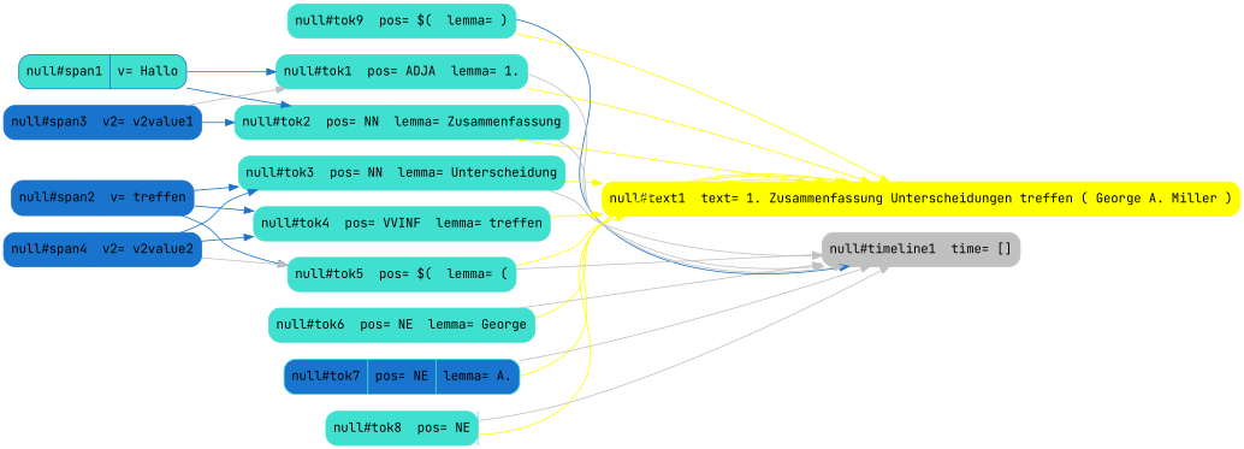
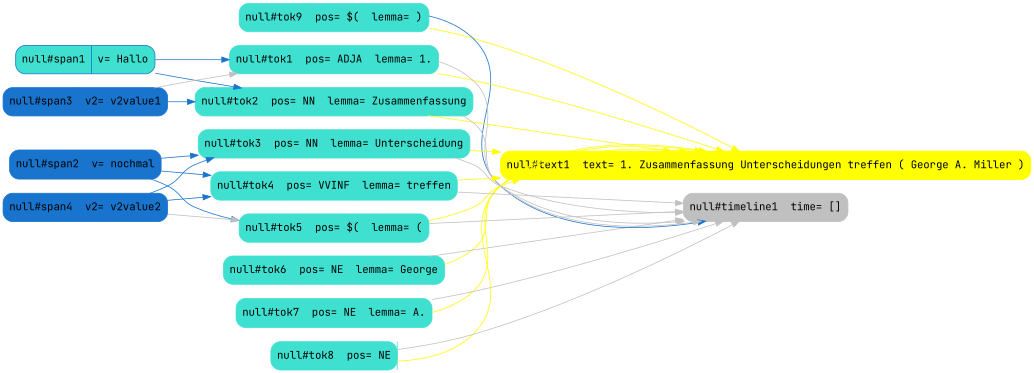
  digraph {
    fontname="JetBrains Mono"
    ordering=out
    rankdir=LR
    node [color=turquoise fontname="JetBrains Mono" shape=Mrecord style=filled]
    edge [color=gray fontname="JetBrains Mono" style=filled]
    n1 [label="{{null#tok6}|{pos= NE}|{lemma= George}}"]
    n2 [color=yellow label="{{null#text1}|{text= 1. Zusammenfassung Unterscheidungen treffen ( George A. Miller ) }}"]
    n3 [color=gray label="{{null#timeline1}|{time= []}}"]
-   n4 [label="{{null#tok7}|{pos= NE}|{lemma= A.}}" fillcolor=dodgerblue3]
+   n4 [label="{{null#tok7}|{pos= NE}|{lemma= A.}}"]
    n5 [label="{{null#tok8}|{pos= NE}|{lemma= <unknown>}}"]
    n6 [label="{{null#tok9}|{pos= $(}|{lemma= )}}"]
    n7 [color=dodgerblue3 fillcolor=turquoise label="{{null#span1}|{v= Hallo}}"]
    n8 [label="{{null#tok1}|{pos= ADJA}|{lemma= 1.}}"]
    n9 [label="{{null#tok2}|{pos= NN}|{lemma= Zusammenfassung}}"]
-   n10 [color=dodgerblue3 label="{{null#span2}|{v= treffen}}"]
+   n10 [color=dodgerblue3 label="{{null#span2}|{v= nochmal}}"]
    n11 [label="{{null#tok3}|{pos= NN}|{lemma= Unterscheidung}}"]
    n12 [label="{{null#tok4}|{pos= VVINF}|{lemma= treffen}}"]
    n13 [label="{{null#tok5}|{pos= $(}|{lemma= (}}"]
    n14 [color=dodgerblue3 label="{{null#span3}|{v2= v2value1}}"]
    n15 [color=dodgerblue3 label="{{null#span4}|{v2= v2value2}}"]
    n1 -> n2 [color=yellow]
    n1 -> n3
    n4 -> n2 [color=yellow]
    n4 -> n3
    n5 -> n2 [color=yellow]
    n5 -> n3
    n6 -> n2 [color=yellow]
    n6 -> n3 [color=dodgerblue3]
    n7 -> n8 [color=dodgerblue3]
    n7 -> n9 [color=dodgerblue3]
    n8 -> n2 [color=yellow]
    n8 -> n3
    n9 -> n2 [color=yellow]
    n9 -> n3
    n10 -> n11 [color=dodgerblue3]
    n10 -> n12 [color=dodgerblue3]
    n10 -> n13 [color=dodgerblue3]
    n11 -> n2 [color=yellow]
    n11 -> n3
    n12 -> n2 [color=yellow]
+   n12 -> n3
    n13 -> n2 [color=yellow]
    n13 -> n3
    n14 -> n8
    n14 -> n9 [color=dodgerblue3]
    n15 -> n11 [color=dodgerblue3]
    n15 -> n12 [color=dodgerblue3]
    n15 -> n13
  }
